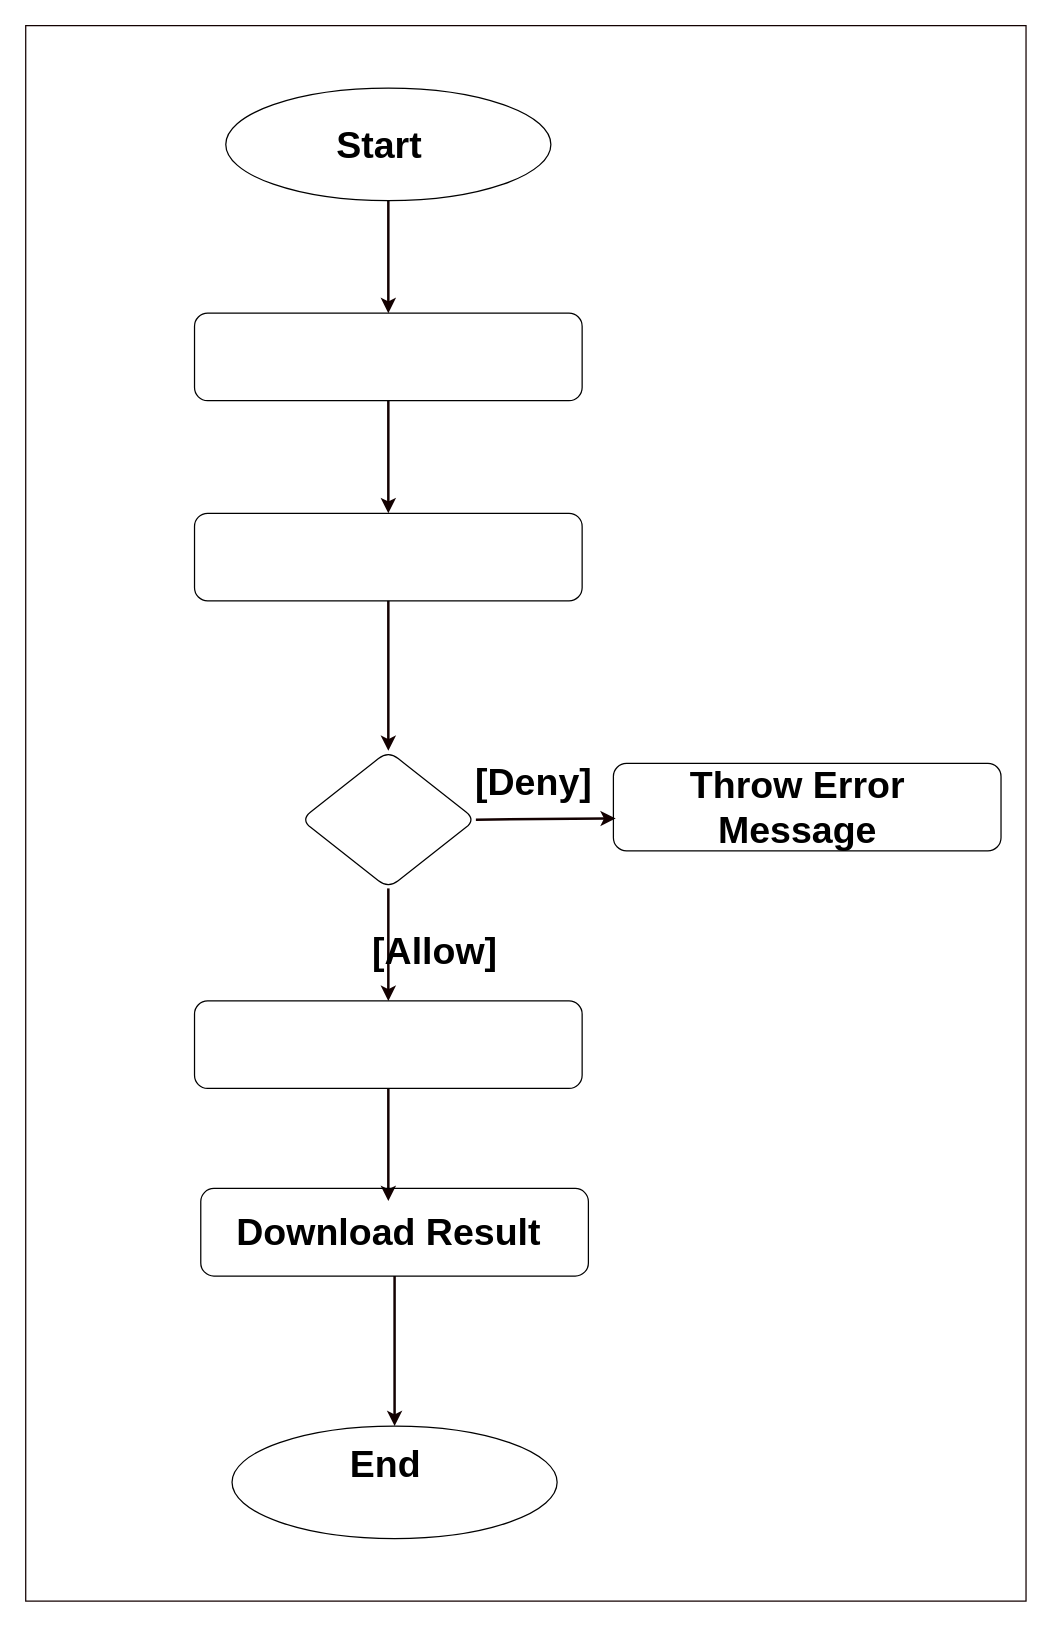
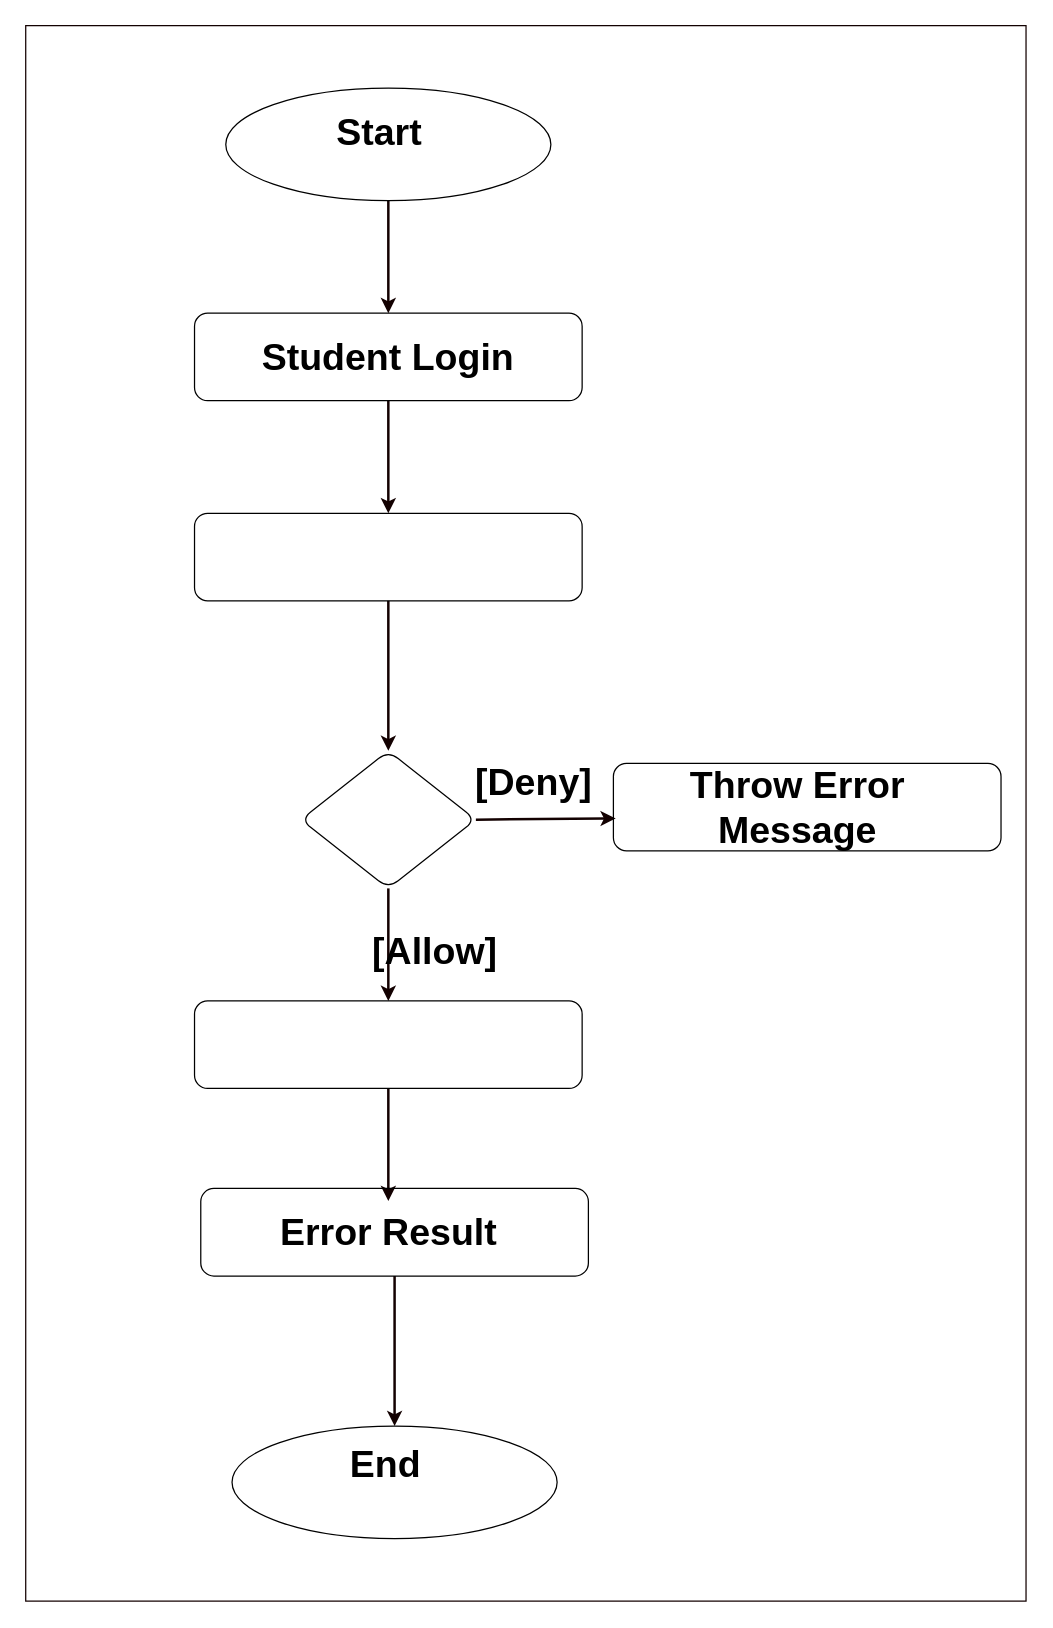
  <mxCell id="0" />
  <mxCell id="1" parent="0" />
  <mxCell id="2" value="" style="whiteSpace=wrap;html=1;fillColor=none;strokeColor=#130101;" vertex="1" parent="1"><mxGeometry x="20" y="20" width="800" height="1260" as="geometry" /></mxCell>
  <mxCell id="3" style="edgeStyle=none;html=1;exitX=0.5;exitY=1;exitDx=0;exitDy=0;entryX=0.5;entryY=0;entryDx=0;entryDy=0;fontSize=30;fontColor=#000000;strokeColor=#130101;strokeWidth=2;" edge="1" parent="1" target="5"><mxGeometry relative="1" as="geometry"><mxPoint x="310" y="160" as="sourcePoint" /></mxGeometry></mxCell>
  <mxCell id="4" style="edgeStyle=none;html=1;exitX=0.5;exitY=1;exitDx=0;exitDy=0;entryX=0.5;entryY=0;entryDx=0;entryDy=0;strokeColor=#130101;strokeWidth=2;fontSize=30;fontColor=#000000;" edge="1" parent="1" source="5" target="8"><mxGeometry relative="1" as="geometry" /></mxCell>
  <mxCell id="5" value="" style="whiteSpace=wrap;html=1;strokeColor=#000000;fillColor=none;rounded=1;" vertex="1" parent="1"><mxGeometry x="155" y="250" width="310" height="70" as="geometry" /></mxCell>
+ <mxCell id="6" value="&lt;font size=&quot;1&quot; color=&quot;#000000&quot;&gt;&lt;b style=&quot;font-size: 30px;&quot;&gt;Student Login&lt;/b&gt;&lt;/font&gt;" style="text;strokeColor=none;align=center;fillColor=none;html=1;verticalAlign=middle;whiteSpace=wrap;rounded=0;" vertex="1" parent="1"><mxGeometry x="195" y="270" width="230" height="30" as="geometry" /></mxCell>
  <mxCell id="7" style="edgeStyle=none;html=1;exitX=0.5;exitY=1;exitDx=0;exitDy=0;strokeColor=#130101;strokeWidth=2;fontSize=30;fontColor=#000000;" edge="1" parent="1" source="8" target="11"><mxGeometry relative="1" as="geometry" /></mxCell>
  <mxCell id="8" value="" style="whiteSpace=wrap;html=1;strokeColor=#000000;fillColor=none;rounded=1;" vertex="1" parent="1"><mxGeometry x="155" y="410" width="310" height="70" as="geometry" /></mxCell>
  <mxCell id="9" style="edgeStyle=none;html=1;exitX=0.5;exitY=1;exitDx=0;exitDy=0;strokeColor=#130101;strokeWidth=2;fontSize=30;fontColor=#000000;entryX=0.5;entryY=0;entryDx=0;entryDy=0;" edge="1" parent="1" source="11" target="13"><mxGeometry relative="1" as="geometry" /></mxCell>
  <mxCell id="10" style="edgeStyle=none;html=1;exitX=1;exitY=0.5;exitDx=0;exitDy=0;entryX=0.006;entryY=0.629;entryDx=0;entryDy=0;entryPerimeter=0;strokeColor=#130101;strokeWidth=2;fontSize=30;fontColor=#000000;" edge="1" parent="1" source="11" target="15"><mxGeometry relative="1" as="geometry" /></mxCell>
  <mxCell id="11" value="" style="rhombus;whiteSpace=wrap;html=1;rounded=1;strokeColor=#000000;fontSize=30;fontColor=#000000;fillColor=none;" vertex="1" parent="1"><mxGeometry x="240" y="600" width="140" height="110" as="geometry" /></mxCell>
  <mxCell id="12" style="edgeStyle=none;html=1;exitX=0.5;exitY=1;exitDx=0;exitDy=0;strokeColor=#130101;strokeWidth=2;fontSize=30;fontColor=#000000;" edge="1" parent="1" source="13"><mxGeometry relative="1" as="geometry"><mxPoint x="310" y="960" as="targetPoint" /></mxGeometry></mxCell>
  <mxCell id="13" value="" style="whiteSpace=wrap;html=1;strokeColor=#000000;fillColor=none;rounded=1;" vertex="1" parent="1"><mxGeometry x="155" y="800" width="310" height="70" as="geometry" /></mxCell>
  <mxCell id="14" value="&lt;font size=&quot;1&quot; color=&quot;#000000&quot;&gt;&lt;b style=&quot;font-size: 30px;&quot;&gt;[Allow]&lt;/b&gt;&lt;/font&gt;" style="text;strokeColor=none;align=center;fillColor=none;html=1;verticalAlign=middle;whiteSpace=wrap;rounded=0;" vertex="1" parent="1"><mxGeometry x="215" y="745" width="265" height="30" as="geometry" /></mxCell>
  <mxCell id="15" value="" style="whiteSpace=wrap;html=1;strokeColor=#000000;fillColor=none;rounded=1;" vertex="1" parent="1"><mxGeometry x="490" y="610" width="310" height="70" as="geometry" /></mxCell>
  <mxCell id="16" value="&lt;font color=&quot;#000000&quot;&gt;&lt;span style=&quot;font-size: 30px;&quot;&gt;&lt;b&gt;Throw Error Message&lt;/b&gt;&lt;/span&gt;&lt;/font&gt;" style="text;strokeColor=none;align=center;fillColor=none;html=1;verticalAlign=middle;whiteSpace=wrap;rounded=0;" vertex="1" parent="1"><mxGeometry x="505" y="630" width="265" height="30" as="geometry" /></mxCell>
  <mxCell id="17" value="&lt;font size=&quot;1&quot; color=&quot;#000000&quot;&gt;&lt;b style=&quot;font-size: 30px;&quot;&gt;[Deny]&lt;/b&gt;&lt;/font&gt;" style="text;strokeColor=none;align=center;fillColor=none;html=1;verticalAlign=middle;whiteSpace=wrap;rounded=0;" vertex="1" parent="1"><mxGeometry x="294" y="610" width="265" height="30" as="geometry" /></mxCell>
  <mxCell id="18" style="edgeStyle=none;html=1;exitX=0.5;exitY=1;exitDx=0;exitDy=0;strokeColor=#130101;strokeWidth=2;fontSize=30;fontColor=#000000;" edge="1" parent="1" source="19"><mxGeometry relative="1" as="geometry"><mxPoint x="315" y="1140" as="targetPoint" /></mxGeometry></mxCell>
  <mxCell id="19" value="" style="whiteSpace=wrap;html=1;strokeColor=#000000;fillColor=none;rounded=1;" vertex="1" parent="1"><mxGeometry x="160" y="950" width="310" height="70" as="geometry" /></mxCell>
- <mxCell id="20" value="&lt;font color=&quot;#000000&quot;&gt;&lt;span style=&quot;font-size: 30px;&quot;&gt;&lt;b&gt;Download Result&lt;/b&gt;&lt;/span&gt;&lt;/font&gt;" style="text;strokeColor=none;align=center;fillColor=none;html=1;verticalAlign=middle;whiteSpace=wrap;rounded=0;" vertex="1" parent="1"><mxGeometry x="177.5" y="970" width="265" height="30" as="geometry" /></mxCell>
+ <mxCell id="20" value="&lt;font color=&quot;#000000&quot;&gt;&lt;span style=&quot;font-size: 30px;&quot;&gt;&lt;b&gt;Error Result&lt;/b&gt;&lt;/span&gt;&lt;/font&gt;" style="text;strokeColor=none;align=center;fillColor=none;html=1;verticalAlign=middle;whiteSpace=wrap;rounded=0;" vertex="1" parent="1"><mxGeometry x="177.5" y="970" width="265" height="30" as="geometry" /></mxCell>
  <mxCell id="21" value="" style="ellipse;whiteSpace=wrap;html=1;strokeColor=#000000;fillColor=none;" vertex="1" parent="1"><mxGeometry x="180" y="70" width="260" height="90" as="geometry" /></mxCell>
- <mxCell id="22" value="&lt;font size=&quot;1&quot; color=&quot;#000000&quot;&gt;&lt;b style=&quot;font-size: 30px;&quot;&gt;Start&lt;/b&gt;&lt;/font&gt;" style="text;strokeColor=none;align=center;fillColor=none;html=1;verticalAlign=middle;whiteSpace=wrap;rounded=0;" vertex="1" parent="1"><mxGeometry x="187.5" y="100" width="230" height="30" as="geometry" /></mxCell>
+ <mxCell id="22" value="&lt;font size=&quot;1&quot; color=&quot;#000000&quot;&gt;&lt;b style=&quot;font-size: 30px;&quot;&gt;Start&lt;/b&gt;&lt;/font&gt;" style="text;strokeColor=none;align=center;fillColor=none;html=1;verticalAlign=middle;whiteSpace=wrap;rounded=0;" vertex="1" parent="1"><mxGeometry x="187.5" y="90" width="230" height="30" as="geometry" /></mxCell>
  <mxCell id="23" value="" style="ellipse;whiteSpace=wrap;html=1;strokeColor=#000000;fillColor=none;" vertex="1" parent="1"><mxGeometry x="185" y="1140" width="260" height="90" as="geometry" /></mxCell>
  <mxCell id="24" value="&lt;font size=&quot;1&quot; color=&quot;#000000&quot;&gt;&lt;b style=&quot;font-size: 30px;&quot;&gt;End&lt;/b&gt;&lt;/font&gt;" style="text;strokeColor=none;align=center;fillColor=none;html=1;verticalAlign=middle;whiteSpace=wrap;rounded=0;" vertex="1" parent="1"><mxGeometry x="192.5" y="1155" width="230" height="30" as="geometry" /></mxCell>
